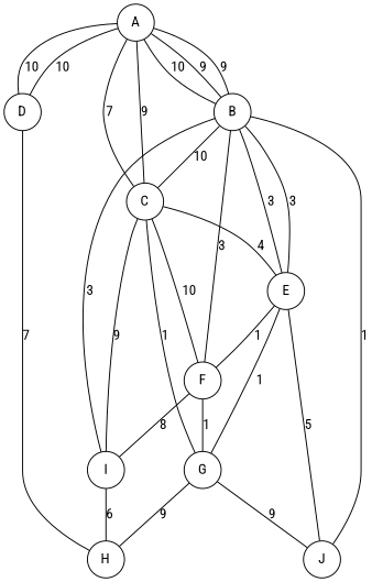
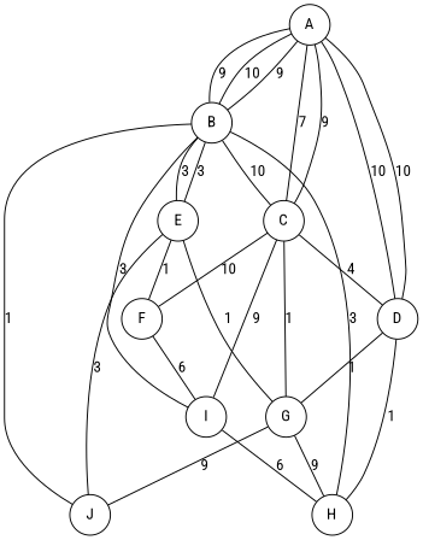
  graph {
    fontname="Roboto Condensed"
    node [fontname="Roboto Condensed" shape=circle]
    edge [fontname="Roboto Condensed"]
    A
    B
    C
    D
    E
    F
    I
    J
    G
    H
    A -- B [label=10]
    A -- B [label=9]
    A -- B [label=9]
    A -- C [label=7]
    A -- C [label=9]
    A -- D [label=10]
    A -- D [label=10]
    B -- C [label=10]
    B -- E [label=3]
    B -- E [label=3]
-   B -- F [label=3]
+   B -- H [label=3]
    B -- I [label=3]
    B -- J [label=1]
-   C -- E [label=4]
+   C -- D [label=4]
    C -- F [label=10]
    C -- I [label=9]
    C -- G [label=1]
-   F -- G [label=1]
-   D -- H [label=7]
+   D -- G [label=1]
+   D -- H [label=1]
    E -- F [label=1]
-   E -- J [label=5]
+   E -- J [label=3]
    E -- G [label=1]
-   F -- I [label=8]
+   F -- I [label=6]
    I -- H [label=6]
    G -- J [label=9]
    G -- H [label=9]
  }
